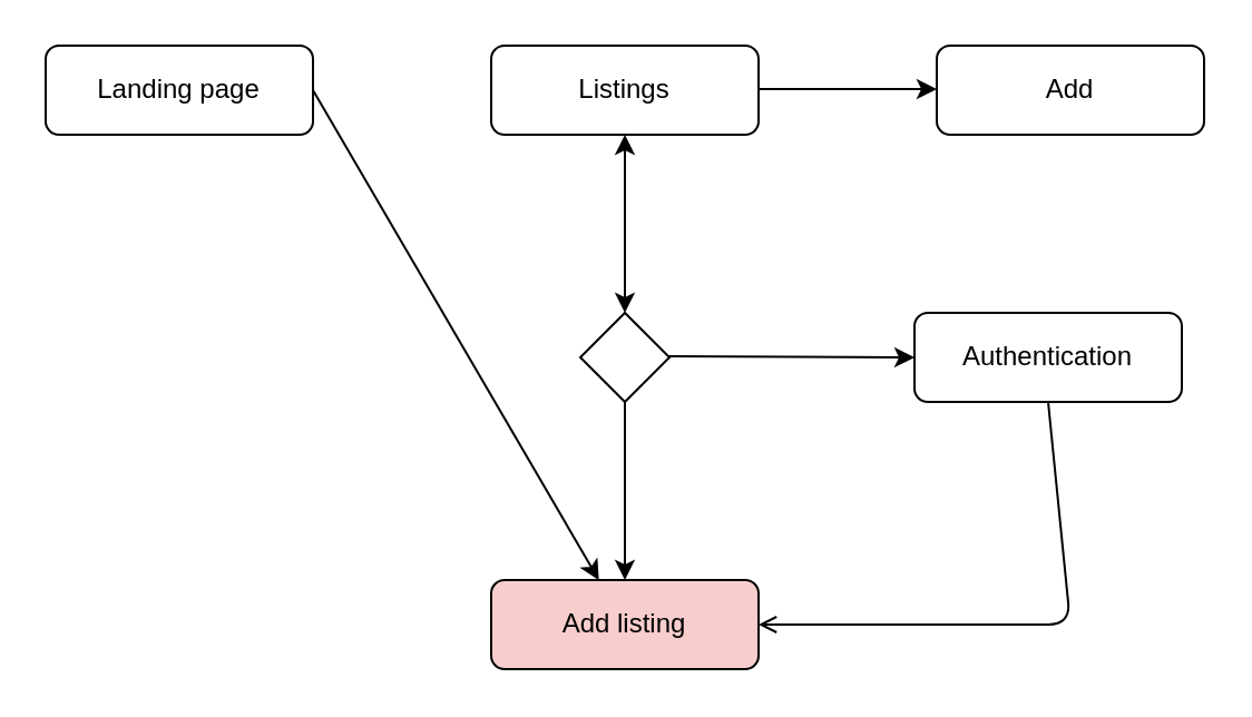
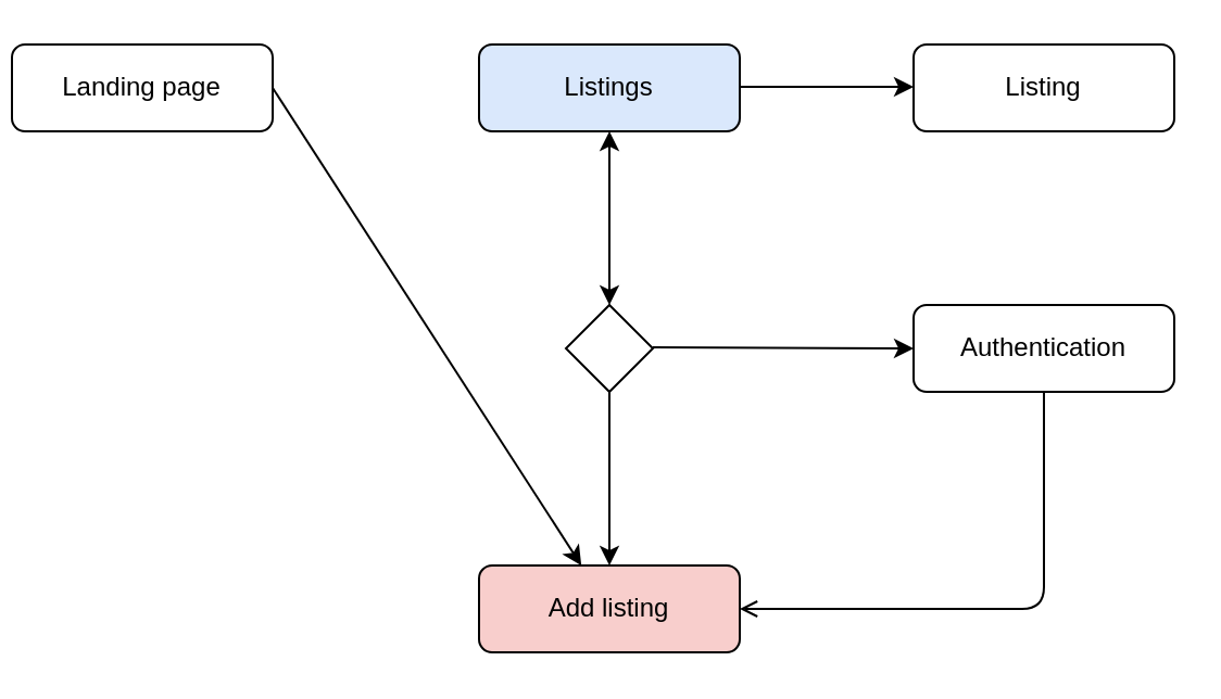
  <mxCell id="0" />
  <mxCell id="1" parent="0" />
- <mxCell id="2" value="Landing page" style="rounded=1;whiteSpace=wrap;html=1;" parent="1" vertex="1"><mxGeometry x="20" y="20" width="120" height="40" as="geometry" /></mxCell>
- <mxCell id="3" value="Listings" style="rounded=1;whiteSpace=wrap;html=1;" parent="1" vertex="1"><mxGeometry x="220" y="20" width="120" height="40" as="geometry" /></mxCell>
- <mxCell id="4" value="Add" style="rounded=1;whiteSpace=wrap;html=1;" parent="1" vertex="1"><mxGeometry x="420" y="20" width="120" height="40" as="geometry" /></mxCell>
+ <mxCell id="2" value="Landing page" style="rounded=1;whiteSpace=wrap;html=1;" parent="1" vertex="1"><mxGeometry x="5" y="20" width="120" height="40" as="geometry" /></mxCell>
+ <mxCell id="3" value="Listings" style="rounded=1;whiteSpace=wrap;html=1;fillColor=#dae8fc;" parent="1" vertex="1"><mxGeometry x="220" y="20" width="120" height="40" as="geometry" /></mxCell>
+ <mxCell id="4" value="Listing" style="rounded=1;whiteSpace=wrap;html=1;" parent="1" vertex="1"><mxGeometry x="420" y="20" width="120" height="40" as="geometry" /></mxCell>
  <mxCell id="5" value="Add listing" style="rounded=1;whiteSpace=wrap;html=1;fillColor=#f8cecc;" parent="1" vertex="1"><mxGeometry x="220" y="260" width="120" height="40" as="geometry" /></mxCell>
  <mxCell id="6" value="" style="rhombus;whiteSpace=wrap;html=1;" parent="1" vertex="1"><mxGeometry x="260" y="140" width="40" height="40" as="geometry" /></mxCell>
- <mxCell id="7" value="Authentication" style="rounded=1;whiteSpace=wrap;html=1;" parent="1" vertex="1"><mxGeometry x="410" y="140" width="120" height="40" as="geometry" /></mxCell>
+ <mxCell id="7" value="Authentication" style="rounded=1;whiteSpace=wrap;html=1;" parent="1" vertex="1"><mxGeometry x="420" y="140" width="120" height="40" as="geometry" /></mxCell>
  <mxCell id="8" value="" style="endArrow=classic;html=1;exitX=1;exitY=0.5;exitDx=0;exitDy=0;" parent="1" source="2" target="5" edge="1"><mxGeometry width="50" height="50" relative="1" as="geometry"><mxPoint x="140" y="50" as="sourcePoint" /><mxPoint x="190" y="0" as="targetPoint" /></mxGeometry></mxCell>
  <mxCell id="9" value="" style="endArrow=classic;html=1;entryX=0;entryY=0.5;entryDx=0;entryDy=0;" parent="1" edge="1"><mxGeometry width="50" height="50" relative="1" as="geometry"><mxPoint x="340" y="39.5" as="sourcePoint" /><mxPoint x="420" y="39.5" as="targetPoint" /></mxGeometry></mxCell>
  <mxCell id="10" value="" style="endArrow=classic;startArrow=classic;html=1;entryX=0.5;entryY=1;entryDx=0;entryDy=0;" parent="1" target="3" edge="1"><mxGeometry width="50" height="50" relative="1" as="geometry"><mxPoint x="280" y="140" as="sourcePoint" /><mxPoint x="330" y="90" as="targetPoint" /></mxGeometry></mxCell>
  <mxCell id="11" value="" style="endArrow=classic;html=1;entryX=0;entryY=0.5;entryDx=0;entryDy=0;" parent="1" target="7" edge="1"><mxGeometry width="50" height="50" relative="1" as="geometry"><mxPoint x="300" y="159.5" as="sourcePoint" /><mxPoint x="380" y="159.5" as="targetPoint" /></mxGeometry></mxCell>
  <mxCell id="12" value="" style="endArrow=classic;html=1;entryX=0.5;entryY=0;entryDx=0;entryDy=0;" parent="1" target="5" edge="1"><mxGeometry width="50" height="50" relative="1" as="geometry"><mxPoint x="280" y="180" as="sourcePoint" /><mxPoint x="330" y="130" as="targetPoint" /></mxGeometry></mxCell>
  <mxCell id="13" value="" style="endArrow=open;html=1;exitX=0.5;exitY=1;exitDx=0;exitDy=0;entryX=1;entryY=0.5;entryDx=0;entryDy=0;" parent="1" source="7" target="5" edge="1"><mxGeometry width="50" height="50" relative="1" as="geometry"><mxPoint x="370" y="540" as="sourcePoint" /><mxPoint x="420" y="490" as="targetPoint" /><Array as="points"><mxPoint x="480" y="280" /></Array></mxGeometry></mxCell>
